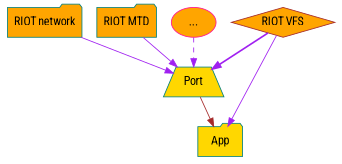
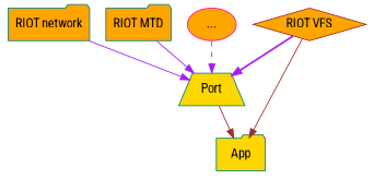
  digraph {
    fontname="Roboto Condensed"
    node [color=teal fillcolor=orange fontname="Roboto Condensed" shape=folder style=filled]
    edge [color=purple fontname="Roboto Condensed" style=solid]
    Port [fillcolor=gold shape=trapezium]
    "RIOT network"
    App [fillcolor=gold]
    "RIOT VFS" [color=brown shape=diamond]
    "RIOT MTD"
    "..." [color=deeppink shape=ellipse]
    Port -> App [color=brown]
    "RIOT network" -> Port
    "RIOT VFS" -> Port [style=bold]
-   "RIOT VFS" -> App
+   "RIOT VFS" -> App [color=brown]
    "RIOT MTD" -> Port
    "..." -> Port [style=dashed]
  }
